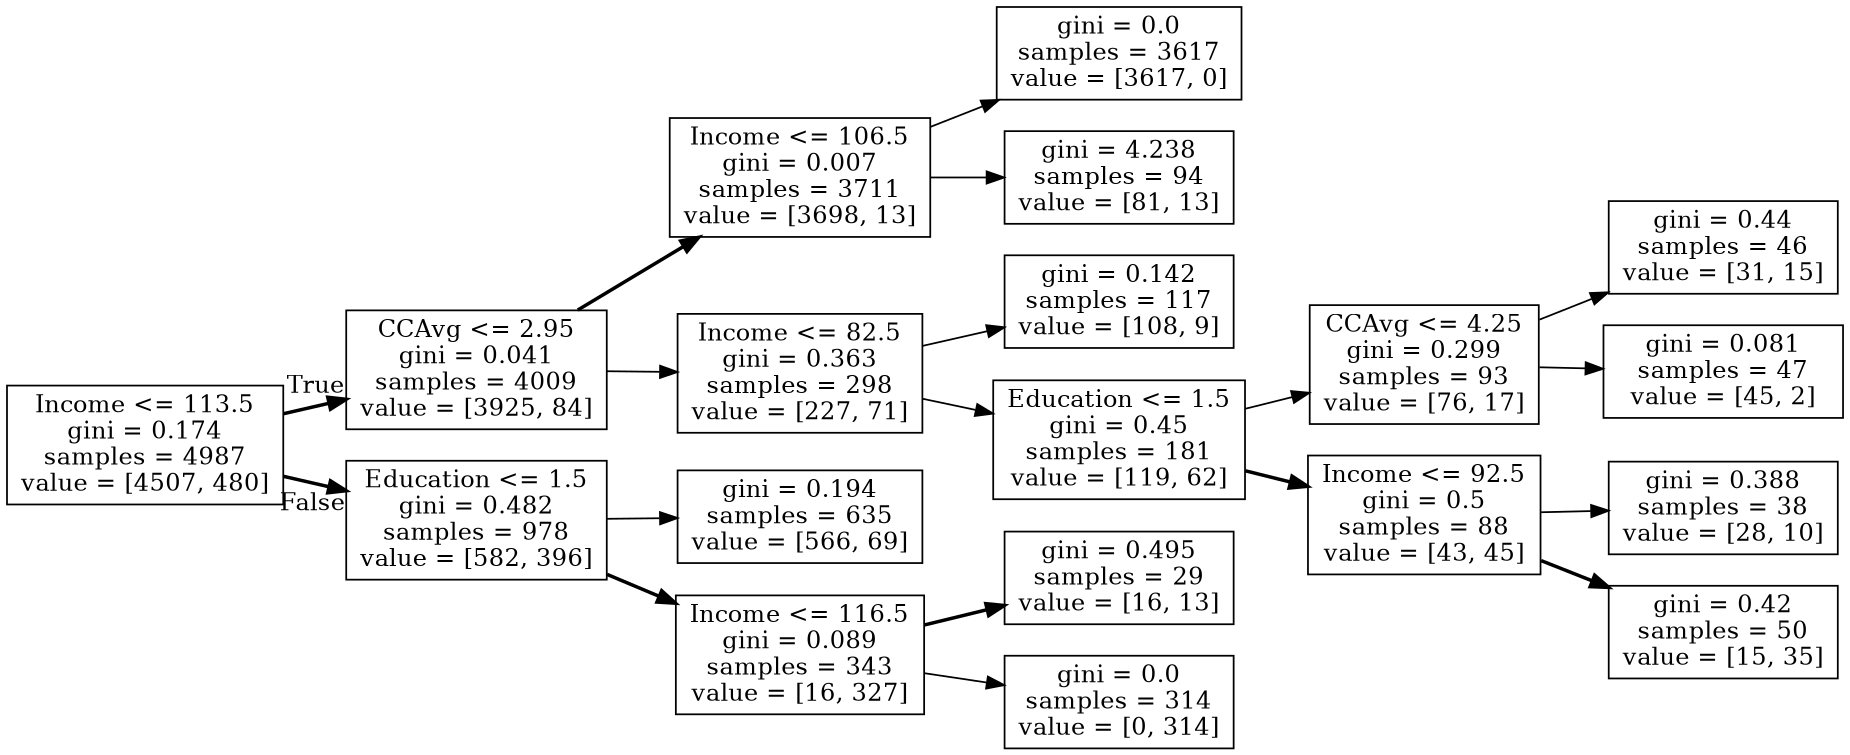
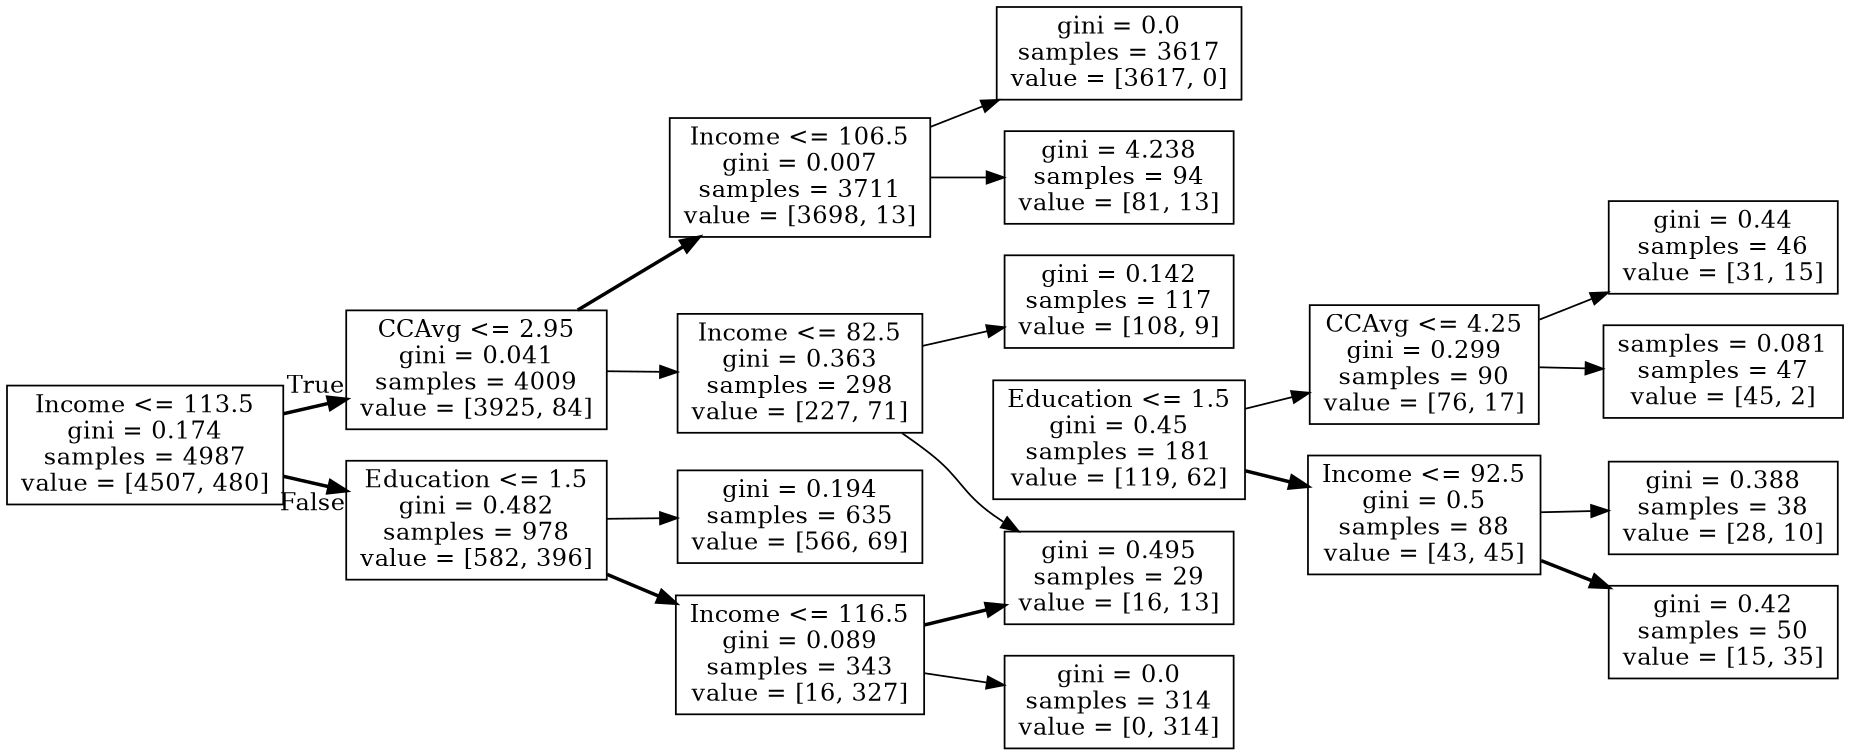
  digraph {
    rankdir=LR
    node [shape=box]
    edge [style=solid]
    n1 [label="Income <= 113.5\ngini = 0.174\nsamples = 4987\nvalue = [4507, 480]"]
    n2 [label="CCAvg <= 2.95\ngini = 0.041\nsamples = 4009\nvalue = [3925, 84]"]
    n3 [label="Education <= 1.5\ngini = 0.482\nsamples = 978\nvalue = [582, 396]"]
    n4 [label="Income <= 106.5\ngini = 0.007\nsamples = 3711\nvalue = [3698, 13]"]
    n5 [label="Income <= 82.5\ngini = 0.363\nsamples = 298\nvalue = [227, 71]"]
    n6 [label="gini = 0.194\nsamples = 635\nvalue = [566, 69]"]
    n7 [label="Income <= 116.5\ngini = 0.089\nsamples = 343\nvalue = [16, 327]"]
    n8 [label="gini = 0.0\nsamples = 3617\nvalue = [3617, 0]"]
    n9 [label="gini = 4.238\nsamples = 94\nvalue = [81, 13]"]
    n10 [label="gini = 0.142\nsamples = 117\nvalue = [108, 9]"]
    n11 [label="Education <= 1.5\ngini = 0.45\nsamples = 181\nvalue = [119, 62]"]
-   n12 [label="CCAvg <= 4.25\ngini = 0.299\nsamples = 93\nvalue = [76, 17]"]
+   n12 [label="CCAvg <= 4.25\ngini = 0.299\nsamples = 90\nvalue = [76, 17]"]
    n13 [label="Income <= 92.5\ngini = 0.5\nsamples = 88\nvalue = [43, 45]"]
    n14 [label="gini = 0.44\nsamples = 46\nvalue = [31, 15]"]
-   n15 [label="gini = 0.081\nsamples = 47\nvalue = [45, 2]"]
+   n15 [label="samples = 0.081\nsamples = 47\nvalue = [45, 2]"]
    n16 [label="gini = 0.388\nsamples = 38\nvalue = [28, 10]"]
    n17 [label="gini = 0.42\nsamples = 50\nvalue = [15, 35]"]
    n18 [label="gini = 0.495\nsamples = 29\nvalue = [16, 13]"]
    n19 [label="gini = 0.0\nsamples = 314\nvalue = [0, 314]"]
    n1 -> n2 [headlabel=True labelangle=45 labeldistance=2.5 style=bold]
    n1 -> n3 [headlabel=False labelangle=-45 labeldistance=2.5 style=bold]
    n2 -> n4 [style=bold]
    n2 -> n5
    n3 -> n6
    n3 -> n7 [style=bold]
    n4 -> n8
    n4 -> n9
    n5 -> n10
-   n5 -> n11
+   n5 -> n18
    n7 -> n18 [style=bold]
    n7 -> n19
    n11 -> n12
    n11 -> n13 [style=bold]
    n12 -> n14
    n12 -> n15
    n13 -> n16
    n13 -> n17 [style=bold]
  }
